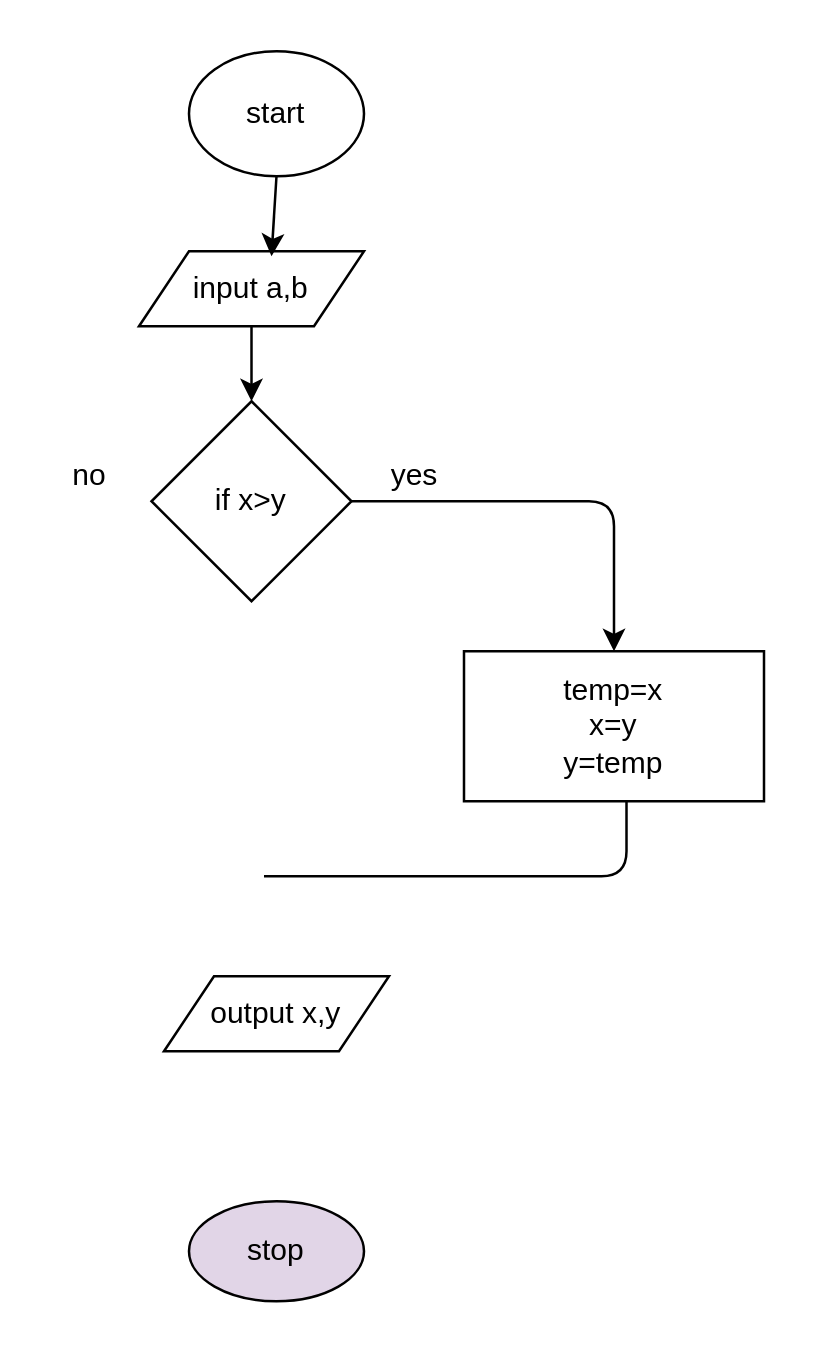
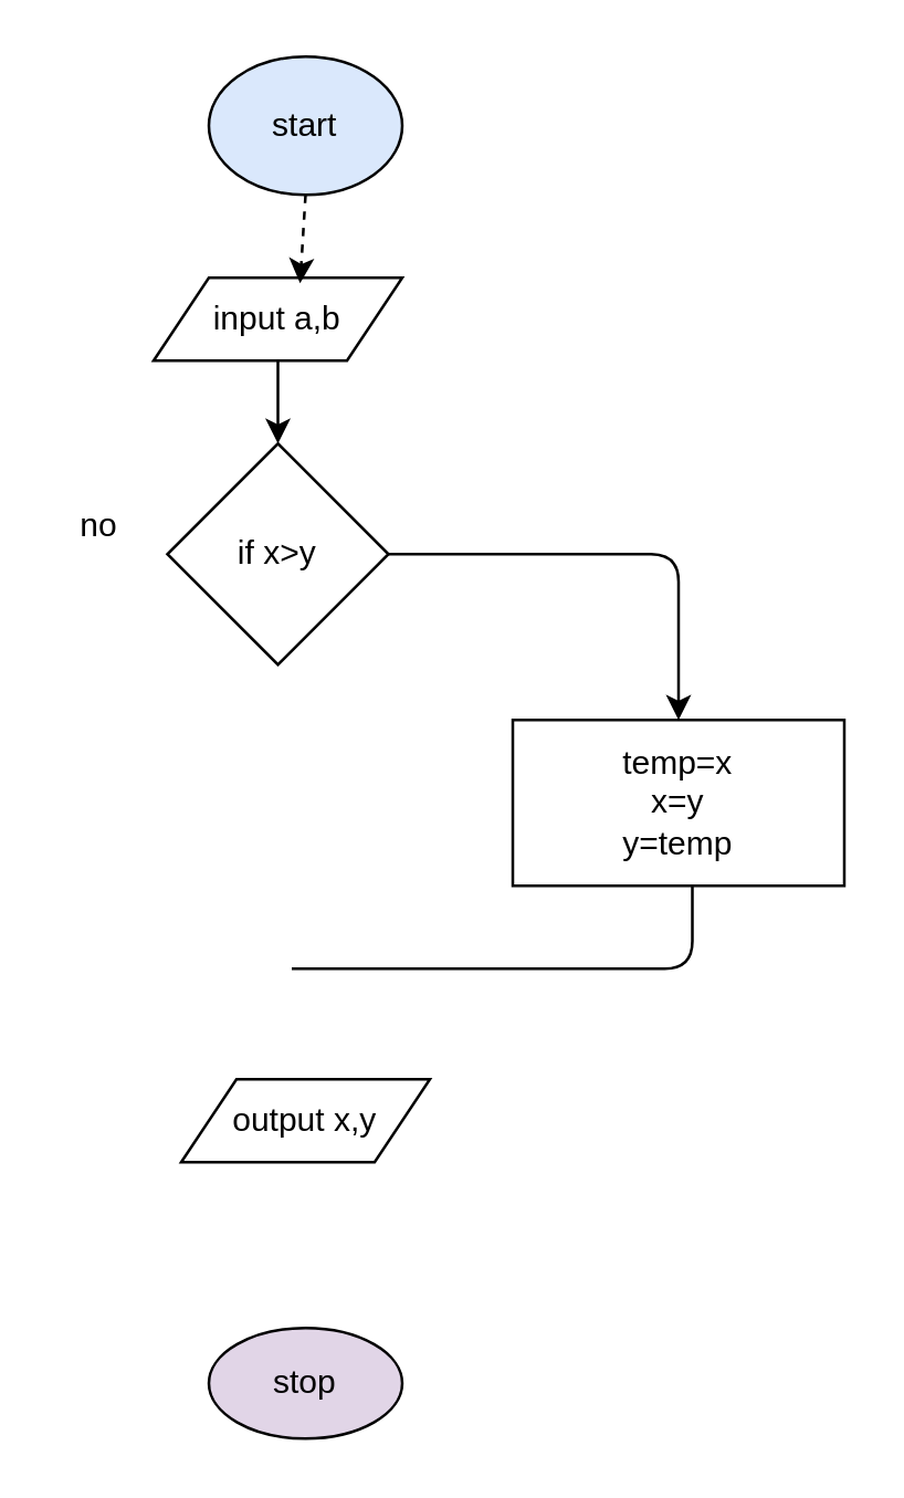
  <mxCell id="0" />
  <mxCell id="1" parent="0" />
- <mxCell id="2" value="start" style="ellipse;whiteSpace=wrap;html=1;" vertex="1" parent="1"><mxGeometry x="75" y="20" width="70" height="50" as="geometry" /></mxCell>
+ <mxCell id="2" value="start" style="ellipse;whiteSpace=wrap;html=1;fillColor=#dae8fc;" vertex="1" parent="1"><mxGeometry x="75" y="20" width="70" height="50" as="geometry" /></mxCell>
  <mxCell id="3" value="input a,b" style="shape=parallelogram;perimeter=parallelogramPerimeter;whiteSpace=wrap;html=1;fixedSize=1;" vertex="1" parent="1"><mxGeometry x="55" y="100" width="90" height="30" as="geometry" /></mxCell>
  <mxCell id="4" value="if x&amp;gt;y" style="rhombus;whiteSpace=wrap;html=1;" vertex="1" parent="1"><mxGeometry x="60" y="160" width="80" height="80" as="geometry" /></mxCell>
  <mxCell id="5" value="stop" style="ellipse;whiteSpace=wrap;html=1;fillColor=#e1d5e7;" vertex="1" parent="1"><mxGeometry x="75" y="480" width="70" height="40" as="geometry" /></mxCell>
- <mxCell id="6" value="" style="endArrow=classic;html=1;exitX=0.5;exitY=1;exitDx=0;exitDy=0;entryX=0.589;entryY=0.067;entryDx=0;entryDy=0;entryPerimeter=0;" edge="1" parent="1" source="2" target="3"><mxGeometry width="50" height="50" relative="1" as="geometry"><mxPoint x="105" y="270" as="sourcePoint" /><mxPoint x="155" y="220" as="targetPoint" /></mxGeometry></mxCell>
+ <mxCell id="6" value="" style="endArrow=classic;html=1;exitX=0.5;exitY=1;exitDx=0;exitDy=0;entryX=0.589;entryY=0.067;entryDx=0;entryDy=0;entryPerimeter=0;dashed=1;" edge="1" parent="1" source="2" target="3"><mxGeometry width="50" height="50" relative="1" as="geometry"><mxPoint x="105" y="270" as="sourcePoint" /><mxPoint x="155" y="220" as="targetPoint" /></mxGeometry></mxCell>
  <mxCell id="7" value="" style="endArrow=classic;html=1;exitX=0.5;exitY=1;exitDx=0;exitDy=0;entryX=0.5;entryY=0;entryDx=0;entryDy=0;" edge="1" parent="1" source="3" target="4"><mxGeometry width="50" height="50" relative="1" as="geometry"><mxPoint x="105" y="270" as="sourcePoint" /><mxPoint x="155" y="220" as="targetPoint" /></mxGeometry></mxCell>
  <mxCell id="8" value="" style="endArrow=none;html=1;entryX=0.5;entryY=1;entryDx=0;entryDy=0;" edge="1" parent="1"><mxGeometry width="50" height="50" relative="1" as="geometry"><mxPoint x="105" y="350" as="sourcePoint" /><mxPoint x="250" y="320" as="targetPoint" /><Array as="points"><mxPoint x="250" y="350" /></Array></mxGeometry></mxCell>
- <mxCell id="9" value="yes" style="text;html=1;align=center;verticalAlign=middle;resizable=0;points=[];autosize=1;strokeColor=none;" vertex="1" parent="1"><mxGeometry x="150" y="180" width="30" height="20" as="geometry" /></mxCell>
  <mxCell id="10" value="no" style="text;html=1;align=center;verticalAlign=middle;resizable=0;points=[];autosize=1;strokeColor=none;" vertex="1" parent="1"><mxGeometry x="20" y="180" width="30" height="20" as="geometry" /></mxCell>
  <mxCell id="11" value="temp=x&lt;br&gt;x=y&lt;br&gt;y=temp" style="rounded=0;whiteSpace=wrap;html=1;" vertex="1" parent="1"><mxGeometry x="185" y="260" width="120" height="60" as="geometry" /></mxCell>
  <mxCell id="12" value="" style="endArrow=classic;html=1;exitX=1;exitY=0.5;exitDx=0;exitDy=0;entryX=0.5;entryY=0;entryDx=0;entryDy=0;" edge="1" parent="1" source="4" target="11"><mxGeometry width="50" height="50" relative="1" as="geometry"><mxPoint x="105" y="270" as="sourcePoint" /><mxPoint x="155" y="220" as="targetPoint" /><Array as="points"><mxPoint x="245" y="200" /></Array></mxGeometry></mxCell>
  <mxCell id="13" value="output x,y" style="shape=parallelogram;perimeter=parallelogramPerimeter;whiteSpace=wrap;html=1;fixedSize=1;" vertex="1" parent="1"><mxGeometry x="65" y="390" width="90" height="30" as="geometry" /></mxCell>
